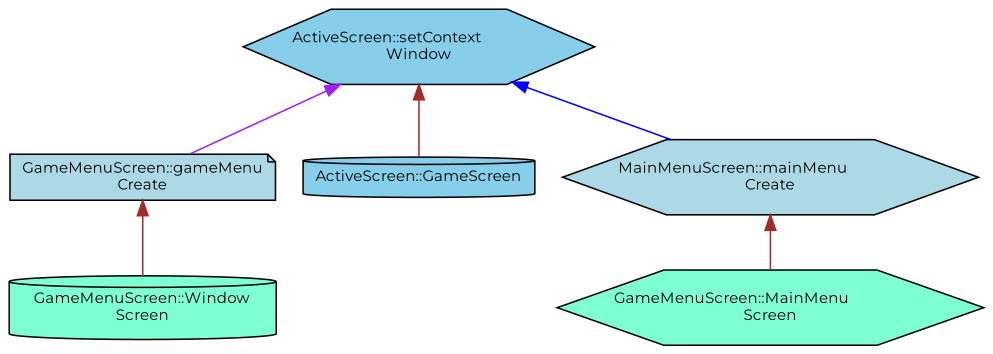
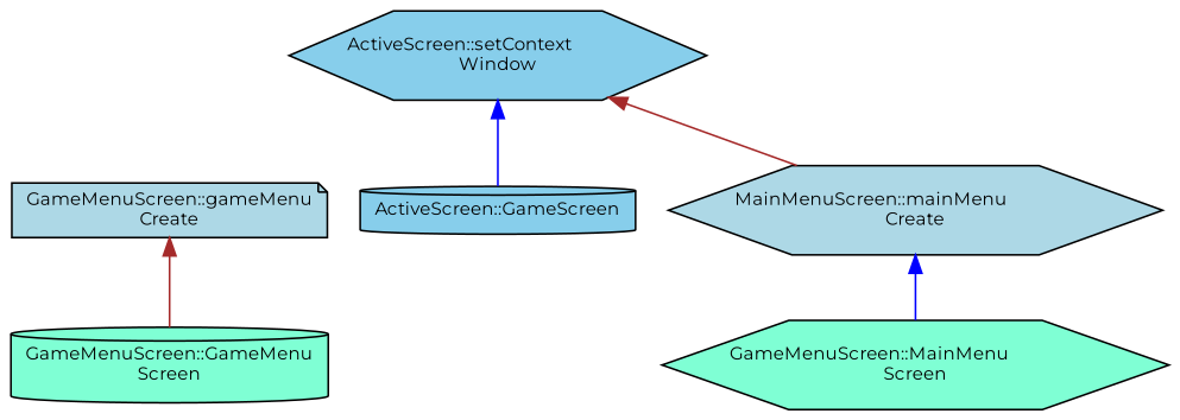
  digraph {
    fontname=Montserrat
    rankdir=TB
    node [color=black fillcolor=skyblue fontname=Montserrat fontsize=10 shape=hexagon style=filled]
    edge [color=blue dir=back fontname=Montserrat fontsize=10 labelfontname=Helvetica labelfontsize=10 style=solid]
    n1 [fontcolor=black height=0.2 label="ActiveScreen::setContext\lWindow" width=0.4]
    n2 [fillcolor=lightblue height=0.2 label="GameMenuScreen::gameMenu\lCreate" shape=note width=0.4]
    n3 [height=0.2 label="ActiveScreen::GameScreen" shape=cylinder width=0.4]
    n4 [fillcolor=lightblue height=0.2 label="MainMenuScreen::mainMenu\lCreate" width=0.4]
-   n5 [fillcolor=aquamarine height=0.2 label="GameMenuScreen::Window\lScreen" shape=cylinder width=0.4]
+   n5 [fillcolor=aquamarine height=0.2 label="GameMenuScreen::GameMenu\lScreen" shape=cylinder width=0.4]
    n6 [fillcolor=aquamarine height=0.2 label="GameMenuScreen::MainMenu\lScreen" width=0.4]
-   n1 -> n2 [color=purple]
-   n1 -> n3 [color=brown]
-   n1 -> n4
+   n1 -> n3
+   n1 -> n4 [color=brown]
    n2 -> n5 [color=brown]
-   n4 -> n6 [color=brown]
+   n4 -> n6
  }
